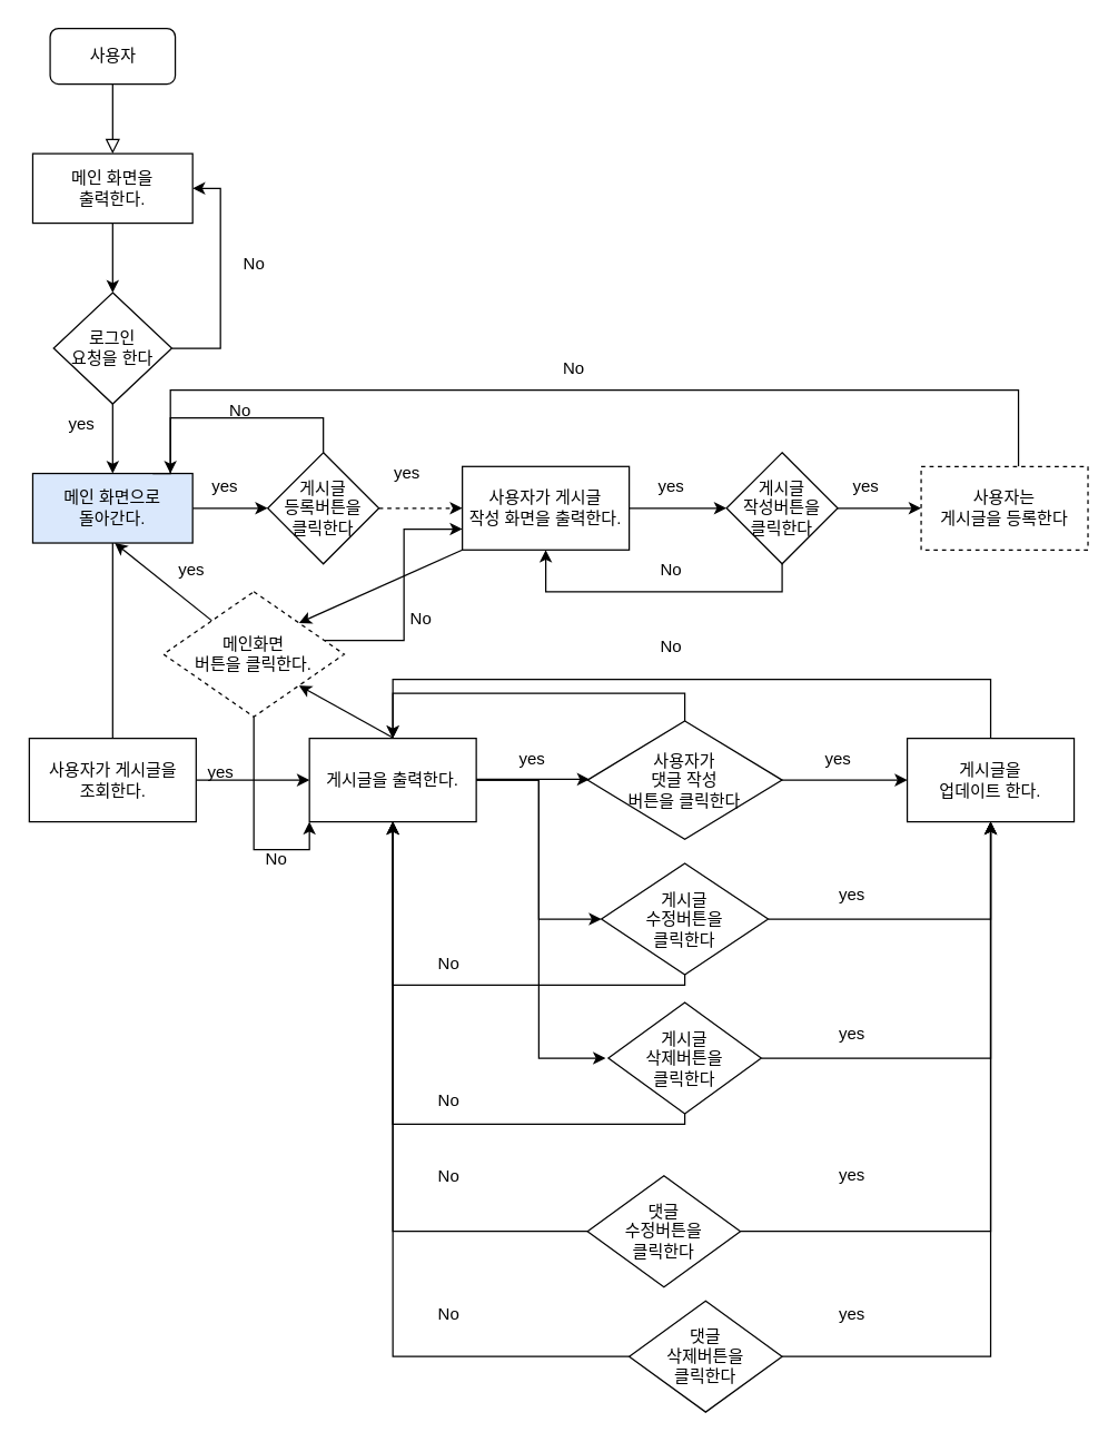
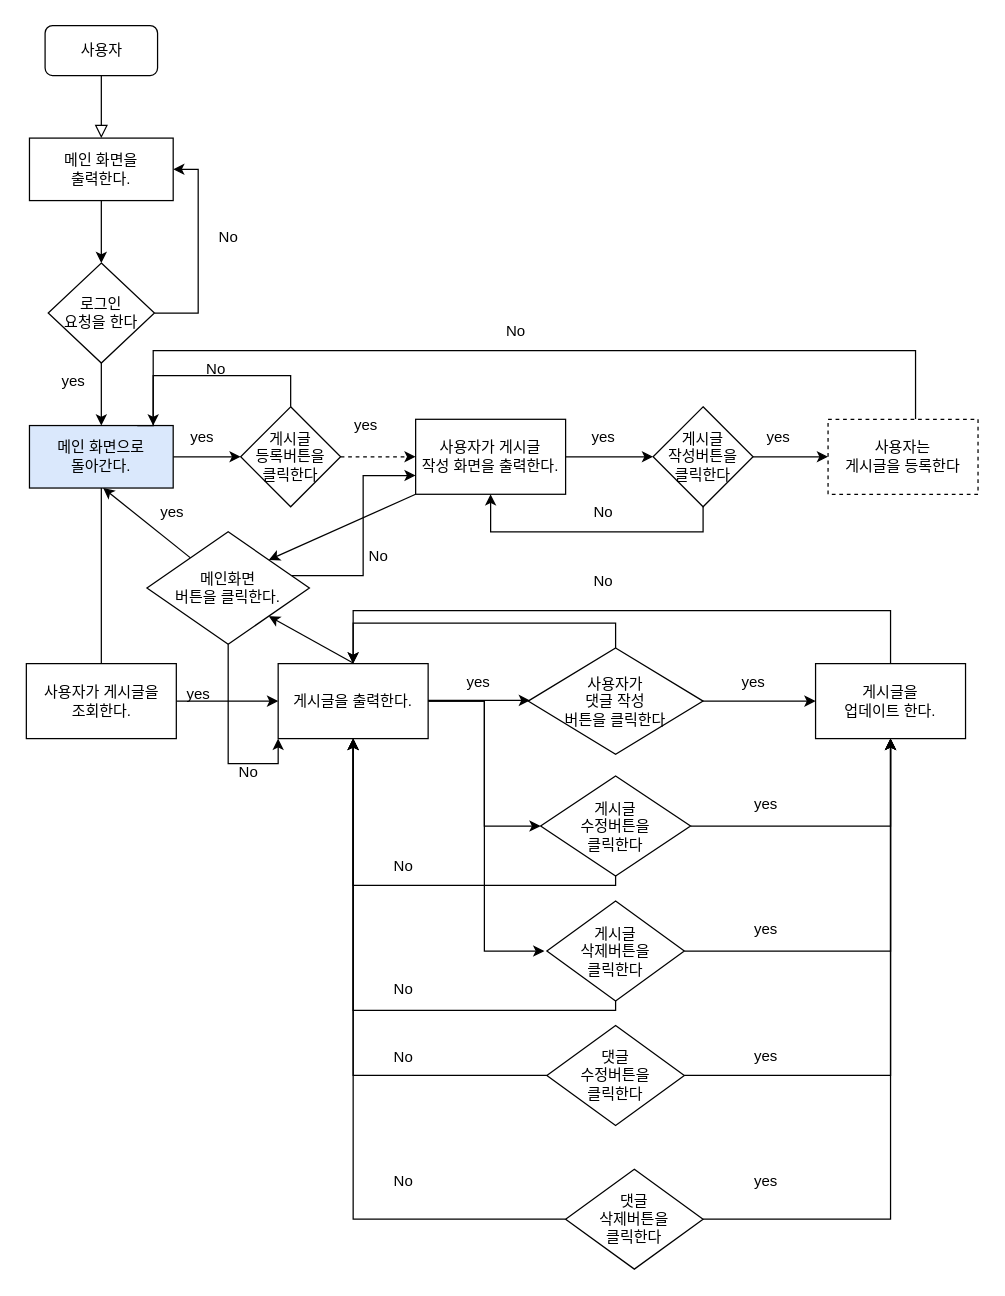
  <mxCell id="0" />
  <mxCell id="1" parent="0" />
  <mxCell id="2" value="" style="rounded=0;html=1;jettySize=auto;orthogonalLoop=1;fontSize=11;endArrow=block;endFill=0;endSize=8;strokeWidth=1;shadow=0;labelBackgroundColor=none;edgeStyle=orthogonalEdgeStyle;" parent="1" source="3" edge="1"><mxGeometry relative="1" as="geometry"><mxPoint x="80.5" y="110" as="targetPoint" /></mxGeometry></mxCell>
  <mxCell id="3" value="사용자" style="rounded=1;whiteSpace=wrap;html=1;fontSize=12;glass=0;strokeWidth=1;shadow=0;" parent="1" vertex="1"><mxGeometry x="35.5" y="20" width="90" height="40" as="geometry" /></mxCell>
  <mxCell id="4" value="" style="edgeStyle=orthogonalEdgeStyle;rounded=0;orthogonalLoop=1;jettySize=auto;html=1;" parent="1" source="6" target="7" edge="1"><mxGeometry relative="1" as="geometry" /></mxCell>
  <mxCell id="5" style="edgeStyle=orthogonalEdgeStyle;rounded=0;orthogonalLoop=1;jettySize=auto;html=1;entryX=1;entryY=0.5;entryDx=0;entryDy=0;endArrow=none;endFill=0;startArrow=classic;startFill=1;" parent="1" source="6" target="7" edge="1"><mxGeometry relative="1" as="geometry"><Array as="points"><mxPoint x="158" y="135" /><mxPoint x="158" y="250" /></Array></mxGeometry></mxCell>
  <mxCell id="6" value="메인 화면을&lt;br&gt;출력한다." style="rounded=0;whiteSpace=wrap;html=1;" parent="1" vertex="1"><mxGeometry x="23" y="110" width="115" height="50" as="geometry" /></mxCell>
  <mxCell id="7" value="로그인&lt;br&gt;요청을 한다" style="rhombus;whiteSpace=wrap;html=1;" parent="1" vertex="1"><mxGeometry x="38" y="210" width="85" height="80" as="geometry" /></mxCell>
  <mxCell id="8" value="" style="endArrow=classic;html=1;rounded=0;exitX=0.5;exitY=1;exitDx=0;exitDy=0;entryX=0.5;entryY=0;entryDx=0;entryDy=0;entryPerimeter=0;" parent="1" source="7" target="11" edge="1"><mxGeometry width="50" height="50" relative="1" as="geometry"><mxPoint x="145.5" y="250" as="sourcePoint" /><mxPoint x="85.5" y="380" as="targetPoint" /></mxGeometry></mxCell>
  <mxCell id="9" style="edgeStyle=orthogonalEdgeStyle;rounded=0;orthogonalLoop=1;jettySize=auto;html=1;" parent="1" source="11" target="30" edge="1"><mxGeometry relative="1" as="geometry" /></mxCell>
  <mxCell id="10" style="edgeStyle=none;rounded=0;orthogonalLoop=1;jettySize=auto;html=1;fontSize=18;startArrow=none;startFill=0;endArrow=none;endFill=0;" parent="1" source="11" target="18" edge="1"><mxGeometry relative="1" as="geometry" /></mxCell>
  <mxCell id="11" value="메인 화면으로&lt;br&gt;돌아간다." style="rounded=0;whiteSpace=wrap;html=1;fillColor=#dae8fc;" parent="1" vertex="1"><mxGeometry x="23" y="340" width="115" height="50" as="geometry" /></mxCell>
  <mxCell id="12" value="No" style="text;html=1;align=center;verticalAlign=middle;resizable=0;points=[];autosize=1;strokeColor=none;fillColor=none;" parent="1" vertex="1"><mxGeometry x="162" y="175" width="40" height="30" as="geometry" /></mxCell>
  <mxCell id="13" value="yes" style="text;html=1;align=center;verticalAlign=middle;resizable=0;points=[];autosize=1;strokeColor=none;fillColor=none;" parent="1" vertex="1"><mxGeometry x="38" y="290" width="40" height="30" as="geometry" /></mxCell>
  <mxCell id="14" style="edgeStyle=orthogonalEdgeStyle;rounded=0;orthogonalLoop=1;jettySize=auto;html=1;" parent="1" source="16" target="33" edge="1"><mxGeometry relative="1" as="geometry" /></mxCell>
  <mxCell id="15" style="edgeStyle=none;rounded=0;orthogonalLoop=1;jettySize=auto;html=1;exitX=0;exitY=1;exitDx=0;exitDy=0;entryX=1;entryY=0;entryDx=0;entryDy=0;fontSize=12;startArrow=none;startFill=0;endArrow=classic;endFill=1;" parent="1" source="16" target="61" edge="1"><mxGeometry relative="1" as="geometry" /></mxCell>
  <mxCell id="16" value="사용자가 게시글&lt;br&gt;작성 화면을 출력한다." style="rounded=0;whiteSpace=wrap;html=1;" parent="1" vertex="1"><mxGeometry x="332" y="335" width="120" height="60" as="geometry" /></mxCell>
  <mxCell id="17" style="edgeStyle=orthogonalEdgeStyle;rounded=0;orthogonalLoop=1;jettySize=auto;html=1;entryX=0;entryY=0.5;entryDx=0;entryDy=0;endArrow=classic;endFill=1;" parent="1" source="18" target="22" edge="1"><mxGeometry relative="1" as="geometry" /></mxCell>
  <mxCell id="18" value="사용자가 게시글을&lt;br&gt;조회한다." style="rounded=0;whiteSpace=wrap;html=1;" parent="1" vertex="1"><mxGeometry x="20.5" y="530.5" width="120" height="60" as="geometry" /></mxCell>
  <mxCell id="19" style="edgeStyle=orthogonalEdgeStyle;rounded=0;orthogonalLoop=1;jettySize=auto;html=1;entryX=0;entryY=0.5;entryDx=0;entryDy=0;endArrow=classic;endFill=1;" parent="1" source="22" target="40" edge="1"><mxGeometry relative="1" as="geometry" /></mxCell>
  <mxCell id="20" style="edgeStyle=orthogonalEdgeStyle;rounded=0;orthogonalLoop=1;jettySize=auto;html=1;entryX=0;entryY=0.5;entryDx=0;entryDy=0;endArrow=classic;endFill=1;" parent="1" edge="1"><mxGeometry relative="1" as="geometry"><mxPoint x="340" y="560.559" as="sourcePoint" /><mxPoint x="435" y="760.5" as="targetPoint" /><Array as="points"><mxPoint x="387" y="560.5" /><mxPoint x="387" y="760.5" /></Array></mxGeometry></mxCell>
  <mxCell id="21" style="edgeStyle=none;rounded=0;orthogonalLoop=1;jettySize=auto;html=1;entryX=1;entryY=1;entryDx=0;entryDy=0;fontSize=12;startArrow=none;startFill=0;endArrow=classic;endFill=1;" parent="1" target="61" edge="1"><mxGeometry relative="1" as="geometry"><mxPoint x="282" y="530" as="sourcePoint" /></mxGeometry></mxCell>
  <mxCell id="22" value="게시글을 출력한다." style="rounded=0;whiteSpace=wrap;html=1;" parent="1" vertex="1"><mxGeometry x="222" y="530.5" width="120" height="60" as="geometry" /></mxCell>
  <mxCell id="23" style="edgeStyle=orthogonalEdgeStyle;rounded=0;orthogonalLoop=1;jettySize=auto;html=1;entryX=0.75;entryY=0;entryDx=0;entryDy=0;endArrow=none;endFill=0;" parent="1" source="24" target="11" edge="1"><mxGeometry relative="1" as="geometry"><Array as="points"><mxPoint x="732" y="280" /><mxPoint x="122" y="280" /><mxPoint x="122" y="340" /></Array></mxGeometry></mxCell>
  <mxCell id="24" value="사용자는&lt;br&gt;게시글을 등록한다" style="rounded=0;whiteSpace=wrap;html=1;dashed=1;" parent="1" vertex="1"><mxGeometry x="662" y="335" width="120" height="60" as="geometry" /></mxCell>
  <mxCell id="25" style="edgeStyle=orthogonalEdgeStyle;rounded=0;orthogonalLoop=1;jettySize=auto;html=1;entryX=0.5;entryY=0;entryDx=0;entryDy=0;endArrow=classic;endFill=1;" parent="1" source="27" target="22" edge="1"><mxGeometry relative="1" as="geometry"><Array as="points"><mxPoint x="492" y="498" /><mxPoint x="282" y="498" /></Array></mxGeometry></mxCell>
  <mxCell id="26" style="edgeStyle=orthogonalEdgeStyle;rounded=0;orthogonalLoop=1;jettySize=auto;html=1;endArrow=classic;endFill=1;" parent="1" source="27" target="42" edge="1"><mxGeometry relative="1" as="geometry" /></mxCell>
  <mxCell id="27" value="사용자가&lt;br&gt;댓글 작성&lt;br&gt;버튼을 클릭한다" style="rhombus;whiteSpace=wrap;html=1;" parent="1" vertex="1"><mxGeometry x="422" y="518" width="140" height="85" as="geometry" /></mxCell>
  <mxCell id="28" style="edgeStyle=orthogonalEdgeStyle;rounded=0;orthogonalLoop=1;jettySize=auto;html=1;entryX=0;entryY=0.5;entryDx=0;entryDy=0;dashed=1;" parent="1" source="30" target="16" edge="1"><mxGeometry relative="1" as="geometry" /></mxCell>
  <mxCell id="29" style="edgeStyle=orthogonalEdgeStyle;rounded=0;orthogonalLoop=1;jettySize=auto;html=1;" parent="1" source="30" edge="1"><mxGeometry relative="1" as="geometry"><mxPoint x="122" y="340" as="targetPoint" /><Array as="points"><mxPoint x="232" y="300" /><mxPoint x="122" y="300" /><mxPoint x="122" y="340" /></Array></mxGeometry></mxCell>
  <mxCell id="30" value="게시글&lt;br&gt;등록버튼을&lt;br&gt;클릭한다" style="rhombus;whiteSpace=wrap;html=1;" parent="1" vertex="1"><mxGeometry x="192" y="325" width="80" height="80" as="geometry" /></mxCell>
  <mxCell id="31" style="edgeStyle=orthogonalEdgeStyle;rounded=0;orthogonalLoop=1;jettySize=auto;html=1;" parent="1" source="33" target="24" edge="1"><mxGeometry relative="1" as="geometry" /></mxCell>
  <mxCell id="32" style="edgeStyle=orthogonalEdgeStyle;rounded=0;orthogonalLoop=1;jettySize=auto;html=1;endArrow=classic;endFill=1;entryX=0.5;entryY=1;entryDx=0;entryDy=0;" parent="1" source="33" target="16" edge="1"><mxGeometry relative="1" as="geometry"><mxPoint x="562" y="450" as="targetPoint" /><Array as="points"><mxPoint x="562" y="425" /><mxPoint x="392" y="425" /></Array></mxGeometry></mxCell>
  <mxCell id="33" value="게시글&lt;br&gt;작성버튼을&lt;br&gt;클릭한다" style="rhombus;whiteSpace=wrap;html=1;" parent="1" vertex="1"><mxGeometry x="522" y="325" width="80" height="80" as="geometry" /></mxCell>
  <mxCell id="34" style="edgeStyle=orthogonalEdgeStyle;rounded=0;orthogonalLoop=1;jettySize=auto;html=1;entryX=0;entryY=0.5;entryDx=0;entryDy=0;" parent="1" edge="1"><mxGeometry relative="1" as="geometry"><mxPoint x="342" y="559.91" as="sourcePoint" /><mxPoint x="423.5" y="559.91" as="targetPoint" /></mxGeometry></mxCell>
  <mxCell id="35" style="edgeStyle=orthogonalEdgeStyle;rounded=0;orthogonalLoop=1;jettySize=auto;html=1;entryX=0.5;entryY=1;entryDx=0;entryDy=0;endArrow=classic;endFill=1;" parent="1" source="37" target="42" edge="1"><mxGeometry relative="1" as="geometry" /></mxCell>
  <mxCell id="36" style="edgeStyle=orthogonalEdgeStyle;rounded=0;orthogonalLoop=1;jettySize=auto;html=1;entryX=0.5;entryY=1;entryDx=0;entryDy=0;endArrow=classic;endFill=1;" parent="1" source="37" target="22" edge="1"><mxGeometry relative="1" as="geometry"><Array as="points"><mxPoint x="492" y="808" /><mxPoint x="282" y="808" /></Array></mxGeometry></mxCell>
  <mxCell id="37" value="게시글&lt;br&gt;삭제버튼을&lt;br&gt;클릭한다" style="rhombus;whiteSpace=wrap;html=1;" parent="1" vertex="1"><mxGeometry x="437" y="720.5" width="110" height="80" as="geometry" /></mxCell>
  <mxCell id="38" style="edgeStyle=orthogonalEdgeStyle;rounded=0;orthogonalLoop=1;jettySize=auto;html=1;entryX=0.5;entryY=1;entryDx=0;entryDy=0;endArrow=classic;endFill=1;" parent="1" source="40" target="42" edge="1"><mxGeometry relative="1" as="geometry" /></mxCell>
  <mxCell id="39" style="edgeStyle=orthogonalEdgeStyle;rounded=0;orthogonalLoop=1;jettySize=auto;html=1;exitX=0.5;exitY=1;exitDx=0;exitDy=0;entryX=0.5;entryY=1;entryDx=0;entryDy=0;endArrow=classic;endFill=1;" parent="1" source="40" target="22" edge="1"><mxGeometry relative="1" as="geometry"><Array as="points"><mxPoint x="492" y="708" /><mxPoint x="282" y="708" /></Array></mxGeometry></mxCell>
  <mxCell id="40" value="게시글&lt;br&gt;수정버튼을&lt;br&gt;클릭한다" style="rhombus;whiteSpace=wrap;html=1;" parent="1" vertex="1"><mxGeometry x="432" y="620.5" width="120" height="80" as="geometry" /></mxCell>
  <mxCell id="41" style="edgeStyle=orthogonalEdgeStyle;rounded=0;orthogonalLoop=1;jettySize=auto;html=1;entryX=0.5;entryY=0;entryDx=0;entryDy=0;endArrow=classic;endFill=1;" parent="1" source="42" target="22" edge="1"><mxGeometry relative="1" as="geometry"><Array as="points"><mxPoint x="712" y="488" /><mxPoint x="282" y="488" /></Array></mxGeometry></mxCell>
  <mxCell id="42" value="게시글을&lt;br&gt;업데이트 한다." style="rounded=0;whiteSpace=wrap;html=1;" parent="1" vertex="1"><mxGeometry x="652" y="530.5" width="120" height="60" as="geometry" /></mxCell>
  <mxCell id="43" value="yes" style="text;html=1;align=center;verticalAlign=middle;resizable=0;points=[];autosize=1;strokeColor=none;fillColor=none;" parent="1" vertex="1"><mxGeometry x="140.5" y="335" width="40" height="30" as="geometry" /></mxCell>
  <mxCell id="44" value="yes" style="text;html=1;align=center;verticalAlign=middle;resizable=0;points=[];autosize=1;strokeColor=none;fillColor=none;" parent="1" vertex="1"><mxGeometry x="272" y="325" width="40" height="30" as="geometry" /></mxCell>
  <mxCell id="45" value="yes" style="text;html=1;align=center;verticalAlign=middle;resizable=0;points=[];autosize=1;strokeColor=none;fillColor=none;" parent="1" vertex="1"><mxGeometry x="462" y="335" width="40" height="30" as="geometry" /></mxCell>
  <mxCell id="46" value="yes" style="text;html=1;align=center;verticalAlign=middle;resizable=0;points=[];autosize=1;strokeColor=none;fillColor=none;" parent="1" vertex="1"><mxGeometry x="602" y="335" width="40" height="30" as="geometry" /></mxCell>
  <mxCell id="47" value="yes" style="text;html=1;align=center;verticalAlign=middle;resizable=0;points=[];autosize=1;strokeColor=none;fillColor=none;" parent="1" vertex="1"><mxGeometry x="362" y="530.5" width="40" height="30" as="geometry" /></mxCell>
  <mxCell id="48" value="yes" style="text;html=1;align=center;verticalAlign=middle;resizable=0;points=[];autosize=1;strokeColor=none;fillColor=none;" parent="1" vertex="1"><mxGeometry x="582" y="530.5" width="40" height="30" as="geometry" /></mxCell>
  <mxCell id="49" value="yes" style="text;html=1;align=center;verticalAlign=middle;resizable=0;points=[];autosize=1;strokeColor=none;fillColor=none;" parent="1" vertex="1"><mxGeometry x="592" y="628" width="40" height="30" as="geometry" /></mxCell>
  <mxCell id="50" value="yes" style="text;html=1;align=center;verticalAlign=middle;resizable=0;points=[];autosize=1;strokeColor=none;fillColor=none;" parent="1" vertex="1"><mxGeometry x="138" y="540" width="40" height="30" as="geometry" /></mxCell>
  <mxCell id="51" value="yes" style="text;html=1;align=center;verticalAlign=middle;resizable=0;points=[];autosize=1;strokeColor=none;fillColor=none;" parent="1" vertex="1"><mxGeometry x="592" y="728" width="40" height="30" as="geometry" /></mxCell>
  <mxCell id="52" value="No" style="text;html=1;align=center;verticalAlign=middle;resizable=0;points=[];autosize=1;strokeColor=none;fillColor=none;" parent="1" vertex="1"><mxGeometry x="392" y="250" width="40" height="30" as="geometry" /></mxCell>
  <mxCell id="53" value="No" style="text;html=1;align=center;verticalAlign=middle;resizable=0;points=[];autosize=1;strokeColor=none;fillColor=none;" parent="1" vertex="1"><mxGeometry x="152" y="280" width="40" height="30" as="geometry" /></mxCell>
  <mxCell id="54" value="No" style="text;html=1;align=center;verticalAlign=middle;resizable=0;points=[];autosize=1;strokeColor=none;fillColor=none;" parent="1" vertex="1"><mxGeometry x="462" y="395" width="40" height="30" as="geometry" /></mxCell>
  <mxCell id="55" value="No" style="text;html=1;align=center;verticalAlign=middle;resizable=0;points=[];autosize=1;strokeColor=none;fillColor=none;" parent="1" vertex="1"><mxGeometry x="462" y="450" width="40" height="30" as="geometry" /></mxCell>
  <mxCell id="56" value="No" style="text;html=1;align=center;verticalAlign=middle;resizable=0;points=[];autosize=1;strokeColor=none;fillColor=none;" parent="1" vertex="1"><mxGeometry x="302" y="775.5" width="40" height="30" as="geometry" /></mxCell>
  <mxCell id="57" value="No" style="text;html=1;align=center;verticalAlign=middle;resizable=0;points=[];autosize=1;strokeColor=none;fillColor=none;" parent="1" vertex="1"><mxGeometry x="302" y="678" width="40" height="30" as="geometry" /></mxCell>
  <mxCell id="58" style="edgeStyle=none;rounded=0;orthogonalLoop=1;jettySize=auto;html=1;fontSize=12;startArrow=none;startFill=0;endArrow=classic;endFill=1;" parent="1" source="61" edge="1"><mxGeometry relative="1" as="geometry"><mxPoint x="82" y="390" as="targetPoint" /></mxGeometry></mxCell>
  <mxCell id="59" style="edgeStyle=orthogonalEdgeStyle;rounded=0;orthogonalLoop=1;jettySize=auto;html=1;fontSize=12;startArrow=none;startFill=0;endArrow=classic;endFill=1;entryX=0;entryY=0.75;entryDx=0;entryDy=0;" parent="1" source="61" target="16" edge="1"><mxGeometry relative="1" as="geometry"><mxPoint x="292" y="470" as="targetPoint" /><Array as="points"><mxPoint x="290" y="460" /><mxPoint x="290" y="380" /></Array></mxGeometry></mxCell>
  <mxCell id="60" style="edgeStyle=orthogonalEdgeStyle;rounded=0;orthogonalLoop=1;jettySize=auto;html=1;exitX=0.5;exitY=1;exitDx=0;exitDy=0;entryX=0;entryY=1;entryDx=0;entryDy=0;fontSize=12;startArrow=none;startFill=0;endArrow=classic;endFill=1;" parent="1" source="61" target="22" edge="1"><mxGeometry relative="1" as="geometry" /></mxCell>
- <mxCell id="61" value="&lt;font style=&quot;font-size: 12px;&quot;&gt;메인화면&lt;br style=&quot;font-size: 12px;&quot;&gt;버튼을 클릭한다.&lt;/font&gt;" style="rhombus;whiteSpace=wrap;html=1;labelBackgroundColor=none;fontSize=12;dashed=1;" parent="1" vertex="1"><mxGeometry x="117" y="425" width="130" height="90" as="geometry" /></mxCell>
+ <mxCell id="61" value="&lt;font style=&quot;font-size: 12px;&quot;&gt;메인화면&lt;br style=&quot;font-size: 12px;&quot;&gt;버튼을 클릭한다.&lt;/font&gt;" style="rhombus;whiteSpace=wrap;html=1;labelBackgroundColor=none;fontSize=12;" parent="1" vertex="1"><mxGeometry x="117" y="425" width="130" height="90" as="geometry" /></mxCell>
  <mxCell id="62" value="yes" style="text;html=1;align=center;verticalAlign=middle;resizable=0;points=[];autosize=1;strokeColor=none;fillColor=none;" parent="1" vertex="1"><mxGeometry x="117" y="395" width="40" height="30" as="geometry" /></mxCell>
  <mxCell id="63" value="No" style="text;html=1;align=center;verticalAlign=middle;resizable=0;points=[];autosize=1;strokeColor=none;fillColor=none;" parent="1" vertex="1"><mxGeometry x="178" y="603" width="40" height="30" as="geometry" /></mxCell>
  <mxCell id="64" value="No" style="text;html=1;align=center;verticalAlign=middle;resizable=0;points=[];autosize=1;strokeColor=none;fillColor=none;" parent="1" vertex="1"><mxGeometry x="282" y="430" width="40" height="30" as="geometry" /></mxCell>
  <mxCell id="65" style="edgeStyle=orthogonalEdgeStyle;rounded=0;orthogonalLoop=1;jettySize=auto;html=1;fontSize=13;" edge="1" parent="1" source="67" target="42"><mxGeometry relative="1" as="geometry" /></mxCell>
  <mxCell id="66" style="edgeStyle=orthogonalEdgeStyle;rounded=0;orthogonalLoop=1;jettySize=auto;html=1;fontSize=13;entryX=0.5;entryY=1;entryDx=0;entryDy=0;" edge="1" parent="1" source="67" target="22"><mxGeometry relative="1" as="geometry"><mxPoint x="282" y="600" as="targetPoint" /></mxGeometry></mxCell>
  <mxCell id="67" value="댓글&lt;br&gt;삭제버튼을&lt;br&gt;클릭한다" style="rhombus;whiteSpace=wrap;html=1;" vertex="1" parent="1"><mxGeometry x="452" y="935" width="110" height="80" as="geometry" /></mxCell>
  <mxCell id="68" style="edgeStyle=orthogonalEdgeStyle;rounded=0;orthogonalLoop=1;jettySize=auto;html=1;entryX=0.5;entryY=1;entryDx=0;entryDy=0;fontSize=13;" edge="1" parent="1" source="70" target="42"><mxGeometry relative="1" as="geometry" /></mxCell>
  <mxCell id="69" style="edgeStyle=orthogonalEdgeStyle;rounded=0;orthogonalLoop=1;jettySize=auto;html=1;fontSize=13;entryX=0.5;entryY=1;entryDx=0;entryDy=0;" edge="1" parent="1" source="70" target="22"><mxGeometry relative="1" as="geometry"><mxPoint x="282" y="600" as="targetPoint" /></mxGeometry></mxCell>
- <mxCell id="70" value="댓글&lt;br&gt;수정버튼을&lt;br&gt;클릭한다" style="rhombus;whiteSpace=wrap;html=1;" vertex="1" parent="1"><mxGeometry x="422" y="845" width="110" height="80" as="geometry" /></mxCell>
+ <mxCell id="70" value="댓글&lt;br&gt;수정버튼을&lt;br&gt;클릭한다" style="rhombus;whiteSpace=wrap;html=1;" vertex="1" parent="1"><mxGeometry x="437" y="820" width="110" height="80" as="geometry" /></mxCell>
  <mxCell id="71" value="yes" style="text;html=1;align=center;verticalAlign=middle;resizable=0;points=[];autosize=1;strokeColor=none;fillColor=none;" vertex="1" parent="1"><mxGeometry x="592" y="830" width="40" height="30" as="geometry" /></mxCell>
  <mxCell id="72" value="yes" style="text;html=1;align=center;verticalAlign=middle;resizable=0;points=[];autosize=1;strokeColor=none;fillColor=none;" vertex="1" parent="1"><mxGeometry x="592" y="930" width="40" height="30" as="geometry" /></mxCell>
  <mxCell id="73" value="No" style="text;html=1;align=center;verticalAlign=middle;resizable=0;points=[];autosize=1;strokeColor=none;fillColor=none;" vertex="1" parent="1"><mxGeometry x="302" y="831" width="40" height="30" as="geometry" /></mxCell>
  <mxCell id="74" value="No" style="text;html=1;align=center;verticalAlign=middle;resizable=0;points=[];autosize=1;strokeColor=none;fillColor=none;" vertex="1" parent="1"><mxGeometry x="302" y="930" width="40" height="30" as="geometry" /></mxCell>
